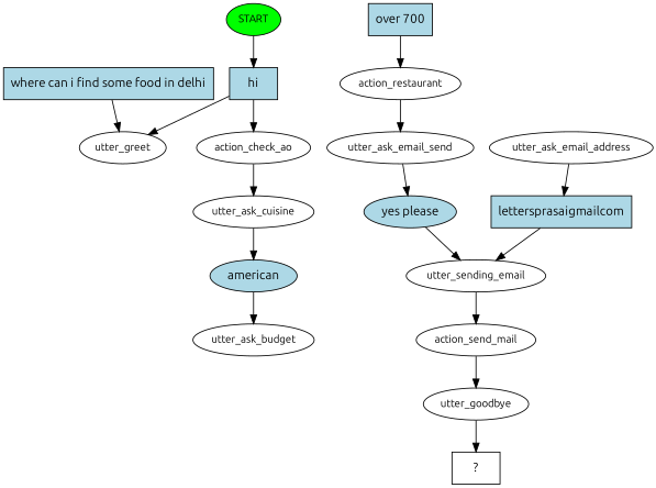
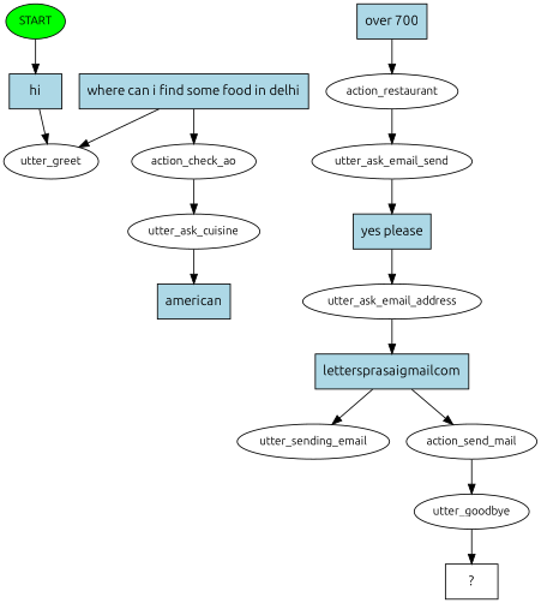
  digraph {
    fontname=Ubuntu
    node [fontname=Ubuntu fontsize=12]
    edge [fontname=Ubuntu]
    n1 [fillcolor=green label=START style=filled]
    n2 [fillcolor=lightblue label=hi shape=rect style=filled fontsize=""]
    n3 [label=utter_greet]
    n4 [fillcolor=lightblue label="where can i find some food in delhi" shape=rect style=filled fontsize=""]
    n5 [label=action_check_ao]
    n6 [label=utter_ask_cuisine]
-   n7 [fillcolor=lightblue label=american shape=ellipse style=filled fontsize=""]
-   n8 [label=utter_ask_budget]
+   n7 [fillcolor=lightblue label=american shape=rect style=filled fontsize=""]
    n9 [fillcolor=lightblue label="over 700" shape=rect style=filled fontsize=""]
    n10 [label=action_restaurant]
    n11 [label=utter_ask_email_send]
-   n12 [fillcolor=lightblue label="yes please" shape=ellipse style=filled fontsize=""]
+   n12 [fillcolor=lightblue label="yes please" shape=rect style=filled fontsize=""]
    n13 [label=utter_ask_email_address]
    n14 [fillcolor=lightblue label=lettersprasaigmailcom shape=rect style=filled fontsize=""]
    n15 [label=utter_sending_email]
    n16 [label=action_send_mail]
    n17 [label=utter_goodbye]
    n18 [label="  ?  " shape=rect fontsize=""]
    n1 -> n2
    n2 -> n3
    n4 -> n3
-   n2 -> n5
+   n4 -> n5
    n5 -> n6
    n6 -> n7
-   n7 -> n8
    n9 -> n10
    n10 -> n11
    n11 -> n12
-   n12 -> n15
+   n12 -> n13
    n13 -> n14
    n14 -> n15
-   n15 -> n16
+   n14 -> n16
    n16 -> n17
    n17 -> n18
  }
